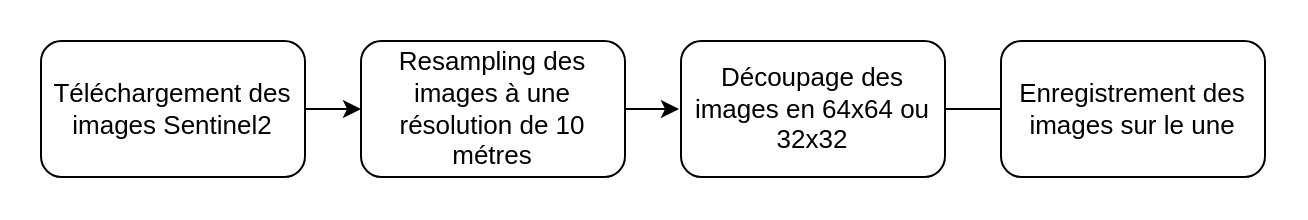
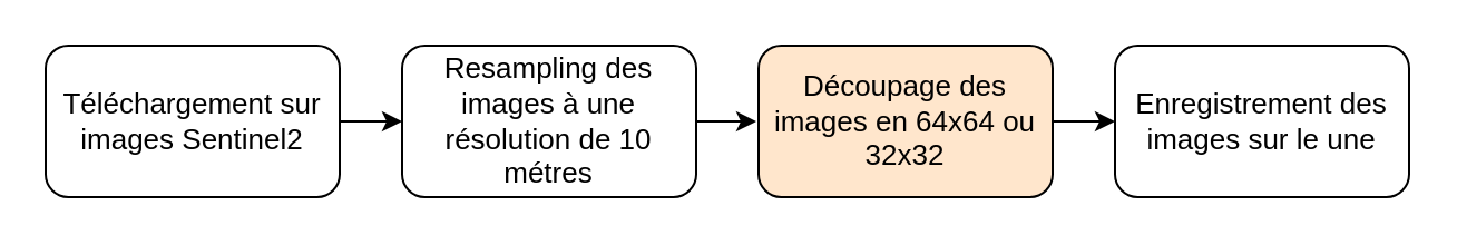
  <mxCell id="0" />
  <mxCell id="1" parent="0" />
  <mxCell id="2" style="edgeStyle=orthogonalEdgeStyle;rounded=0;orthogonalLoop=1;jettySize=auto;html=1;exitX=1;exitY=0.5;exitDx=0;exitDy=0;entryX=0;entryY=0.5;entryDx=0;entryDy=0;" edge="1" parent="1" source="3" target="5"><mxGeometry relative="1" as="geometry" /></mxCell>
- <mxCell id="3" value="&lt;span style=&quot;font-size: 13px&quot;&gt;Téléchargement des images Sentinel2&lt;/span&gt;" style="rounded=1;whiteSpace=wrap;html=1;" vertex="1" parent="1"><mxGeometry x="20" y="20" width="132" height="68" as="geometry" /></mxCell>
+ <mxCell id="3" value="&lt;span style=&quot;font-size: 13px&quot;&gt;Téléchargement sur images Sentinel2&lt;/span&gt;" style="rounded=1;whiteSpace=wrap;html=1;" vertex="1" parent="1"><mxGeometry x="20" y="20" width="132" height="68" as="geometry" /></mxCell>
  <mxCell id="4" style="edgeStyle=orthogonalEdgeStyle;rounded=0;orthogonalLoop=1;jettySize=auto;html=1;exitX=1;exitY=0.5;exitDx=0;exitDy=0;" edge="1" parent="1" source="5"><mxGeometry relative="1" as="geometry"><mxPoint x="339" y="54" as="targetPoint" /></mxGeometry></mxCell>
  <mxCell id="5" value="&lt;span style=&quot;font-size: 13px&quot;&gt;Resampling des images à une résolution de 10 métres&lt;/span&gt;" style="rounded=1;whiteSpace=wrap;html=1;" vertex="1" parent="1"><mxGeometry x="180" y="20" width="132" height="68" as="geometry" /></mxCell>
- <mxCell id="6" style="edgeStyle=orthogonalEdgeStyle;rounded=0;orthogonalLoop=1;jettySize=auto;html=1;entryX=0;entryY=0.5;entryDx=0;entryDy=0;endArrow=none;" edge="1" parent="1" source="7" target="8"><mxGeometry relative="1" as="geometry" /></mxCell>
- <mxCell id="7" value="&lt;span style=&quot;font-size: 13px&quot;&gt;Découpage des images en 64x64 ou 32x32&lt;/span&gt;" style="rounded=1;whiteSpace=wrap;html=1;" vertex="1" parent="1"><mxGeometry x="340" y="20" width="132" height="68" as="geometry" /></mxCell>
+ <mxCell id="6" style="edgeStyle=orthogonalEdgeStyle;rounded=0;orthogonalLoop=1;jettySize=auto;html=1;entryX=0;entryY=0.5;entryDx=0;entryDy=0;" edge="1" parent="1" source="7" target="8"><mxGeometry relative="1" as="geometry" /></mxCell>
+ <mxCell id="7" value="&lt;span style=&quot;font-size: 13px&quot;&gt;Découpage des images en 64x64 ou 32x32&lt;/span&gt;" style="rounded=1;whiteSpace=wrap;html=1;fillColor=#ffe6cc;" vertex="1" parent="1"><mxGeometry x="340" y="20" width="132" height="68" as="geometry" /></mxCell>
  <mxCell id="8" value="&lt;span style=&quot;font-size: 13px&quot;&gt;Enregistrement des images sur le une&lt;/span&gt;" style="rounded=1;whiteSpace=wrap;html=1;" vertex="1" parent="1"><mxGeometry x="500" y="20" width="132" height="68" as="geometry" /></mxCell>
